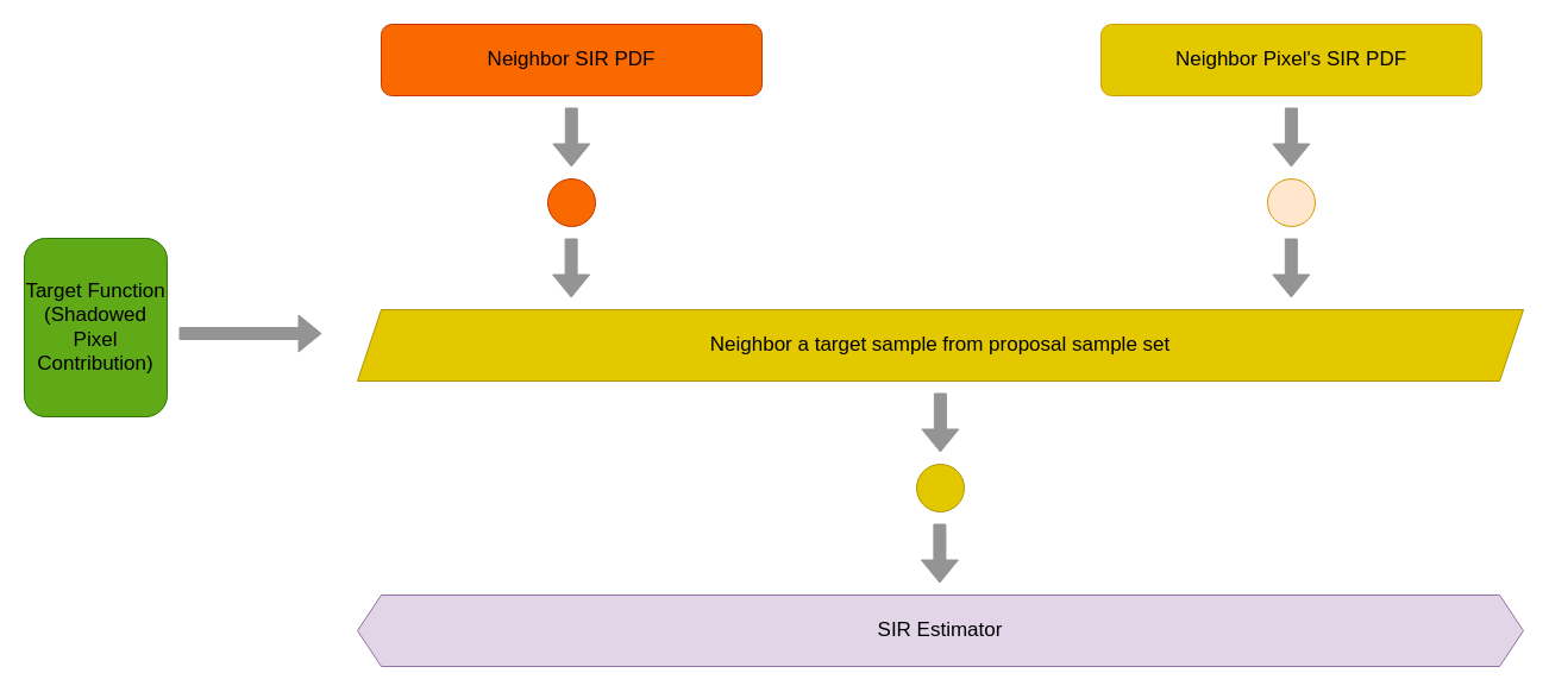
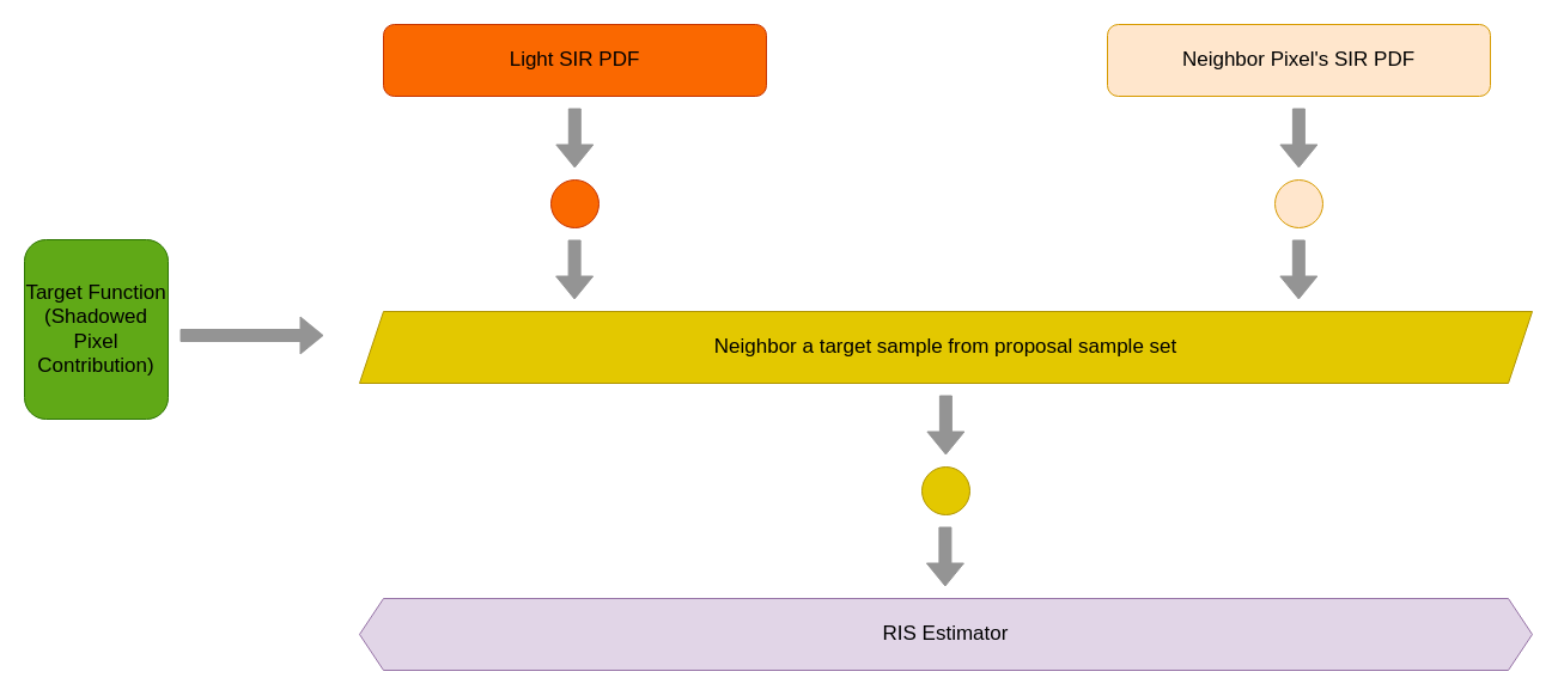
  <mxCell id="0" />
  <mxCell id="1" parent="0" />
- <mxCell id="2" value="&lt;font style=&quot;font-size: 17px;&quot;&gt;Neighbor SIR PDF&lt;/font&gt;" style="rounded=1;whiteSpace=wrap;html=1;fillColor=#fa6800;strokeColor=#C73500;fontColor=#000000;" parent="1" vertex="1"><mxGeometry x="320" y="20" width="320" height="60" as="geometry" /></mxCell>
+ <mxCell id="2" value="&lt;font style=&quot;font-size: 17px;&quot;&gt;Light SIR PDF&lt;/font&gt;" style="rounded=1;whiteSpace=wrap;html=1;fillColor=#fa6800;strokeColor=#C73500;fontColor=#000000;" parent="1" vertex="1"><mxGeometry x="320" y="20" width="320" height="60" as="geometry" /></mxCell>
  <mxCell id="3" value="" style="ellipse;whiteSpace=wrap;html=1;fillColor=#fa6800;strokeColor=#C73500;fontColor=#000000;" parent="1" vertex="1"><mxGeometry x="460" y="150" width="40" height="40" as="geometry" /></mxCell>
  <mxCell id="4" value="" style="shape=flexArrow;endArrow=classic;html=1;rounded=0;strokeColor=#949494;fillColor=#949494;" parent="1" edge="1"><mxGeometry width="50" height="50" relative="1" as="geometry"><mxPoint x="479.8" y="90" as="sourcePoint" /><mxPoint x="479.8" y="140" as="targetPoint" /></mxGeometry></mxCell>
  <mxCell id="5" value="&lt;font style=&quot;font-size: 17px;&quot; color=&quot;#000000&quot;&gt;Target Function (Shadowed Pixel Contribution)&lt;br&gt;&lt;/font&gt;" style="rounded=1;whiteSpace=wrap;html=1;fillColor=#60a917;strokeColor=#2D7600;fontColor=#ffffff;" parent="1" vertex="1"><mxGeometry x="20" y="200" width="120" height="150" as="geometry" /></mxCell>
  <mxCell id="6" value="" style="shape=flexArrow;endArrow=classic;html=1;rounded=0;strokeColor=#949494;fillColor=#949494;" parent="1" edge="1"><mxGeometry width="50" height="50" relative="1" as="geometry"><mxPoint x="479.64" y="200" as="sourcePoint" /><mxPoint x="479.64" y="250" as="targetPoint" /></mxGeometry></mxCell>
  <mxCell id="7" value="" style="ellipse;whiteSpace=wrap;html=1;fillColor=#ffe6cc;strokeColor=#d79b00;" parent="1" vertex="1"><mxGeometry x="1065" y="150" width="40" height="40" as="geometry" /></mxCell>
  <mxCell id="8" value="" style="shape=flexArrow;endArrow=classic;html=1;rounded=0;strokeColor=#949494;fillColor=#949494;" parent="1" edge="1"><mxGeometry width="50" height="50" relative="1" as="geometry"><mxPoint x="1084.9" y="90" as="sourcePoint" /><mxPoint x="1084.9" y="140" as="targetPoint" /></mxGeometry></mxCell>
  <mxCell id="9" value="" style="shape=flexArrow;endArrow=classic;html=1;rounded=0;strokeColor=#949494;fillColor=#949494;" parent="1" edge="1"><mxGeometry width="50" height="50" relative="1" as="geometry"><mxPoint x="1084.84" y="200" as="sourcePoint" /><mxPoint x="1084.84" y="250" as="targetPoint" /></mxGeometry></mxCell>
  <mxCell id="10" value="&lt;span style=&quot;font-size: 17px;&quot;&gt;Neighbor a target sample from proposal sample set&lt;/span&gt;" style="shape=parallelogram;perimeter=parallelogramPerimeter;whiteSpace=wrap;html=1;fixedSize=1;fontColor=#000000;fillColor=#e3c800;strokeColor=#B09500;" parent="1" vertex="1"><mxGeometry x="300" y="260" width="980" height="60" as="geometry" /></mxCell>
  <mxCell id="11" value="" style="shape=flexArrow;endArrow=classic;html=1;rounded=0;fontColor=#000000;strokeColor=#949494;fillColor=#949494;fillStyle=solid;gradientColor=none;" parent="1" edge="1"><mxGeometry width="50" height="50" relative="1" as="geometry"><mxPoint x="150" y="280" as="sourcePoint" /><mxPoint x="270" y="280" as="targetPoint" /></mxGeometry></mxCell>
- <mxCell id="12" value="&lt;font style=&quot;font-size: 17px;&quot;&gt;SIR Estimator&lt;/font&gt;" style="shape=hexagon;perimeter=hexagonPerimeter2;whiteSpace=wrap;html=1;fixedSize=1;fillColor=#e1d5e7;strokeColor=#9673a6;" parent="1" vertex="1"><mxGeometry x="300" y="500" width="980" height="60" as="geometry" /></mxCell>
+ <mxCell id="12" value="&lt;font style=&quot;font-size: 17px;&quot;&gt;RIS Estimator&lt;/font&gt;" style="shape=hexagon;perimeter=hexagonPerimeter2;whiteSpace=wrap;html=1;fixedSize=1;fillColor=#e1d5e7;strokeColor=#9673a6;" parent="1" vertex="1"><mxGeometry x="300" y="500" width="980" height="60" as="geometry" /></mxCell>
  <mxCell id="13" value="" style="ellipse;whiteSpace=wrap;html=1;fillColor=#e3c800;strokeColor=#B09500;fontColor=#000000;" parent="1" vertex="1"><mxGeometry x="770" y="390" width="40" height="40" as="geometry" /></mxCell>
  <mxCell id="14" value="" style="shape=flexArrow;endArrow=classic;html=1;rounded=0;strokeColor=#949494;fillColor=#949494;" parent="1" edge="1"><mxGeometry width="50" height="50" relative="1" as="geometry"><mxPoint x="789.9" y="330" as="sourcePoint" /><mxPoint x="789.9" y="380" as="targetPoint" /></mxGeometry></mxCell>
  <mxCell id="15" value="" style="shape=flexArrow;endArrow=classic;html=1;rounded=0;strokeColor=#949494;fillColor=#949494;" parent="1" edge="1"><mxGeometry width="50" height="50" relative="1" as="geometry"><mxPoint x="789.41" y="440" as="sourcePoint" /><mxPoint x="789.41" y="490" as="targetPoint" /></mxGeometry></mxCell>
- <mxCell id="16" value="&lt;font style=&quot;font-size: 17px;&quot;&gt;Neighbor Pixel's SIR PDF&lt;/font&gt;" style="rounded=1;whiteSpace=wrap;html=1;fillColor=#e3c800;strokeColor=#d79b00;" parent="1" vertex="1"><mxGeometry x="925" y="20" width="320" height="60" as="geometry" /></mxCell>
+ <mxCell id="16" value="&lt;font style=&quot;font-size: 17px;&quot;&gt;Neighbor Pixel's SIR PDF&lt;/font&gt;" style="rounded=1;whiteSpace=wrap;html=1;fillColor=#ffe6cc;strokeColor=#d79b00;" parent="1" vertex="1"><mxGeometry x="925" y="20" width="320" height="60" as="geometry" /></mxCell>
